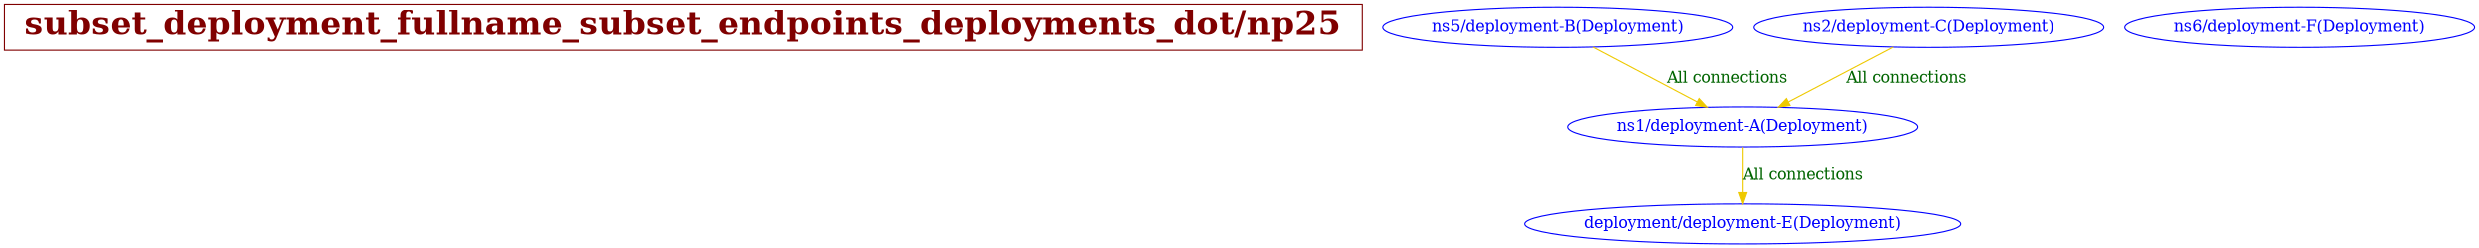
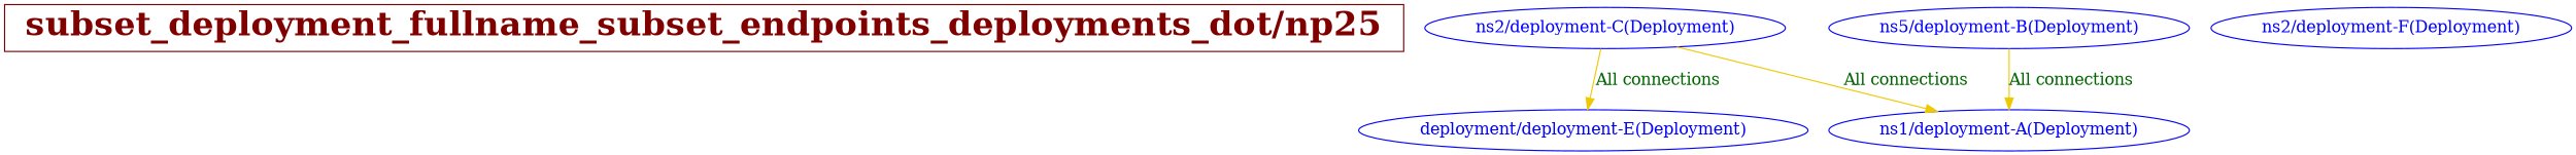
  digraph {
    node [color=blue fontcolor=blue]
    edge [color=gold2 fontcolor=darkgreen]
    n1 [color=webmaroon fontcolor=webmaroon fontsize=30 label=< <B>subset_deployment_fullname_subset_endpoints_deployments_dot/np25</B> > shape=box]
    n2 [label="deployment/deployment-E(Deployment)"]
    n3 [label="ns1/deployment-A(Deployment)"]
    n4 [label="ns5/deployment-B(Deployment)"]
    n5 [label="ns2/deployment-C(Deployment)"]
-   n6 [label="ns6/deployment-F(Deployment)"]
-   n3 -> n2 [label="All connections"]
+   n6 [label="ns2/deployment-F(Deployment)"]
+   n5 -> n2 [label="All connections"]
    n4 -> n3 [label="All connections"]
    n5 -> n3 [label="All connections"]
  }
